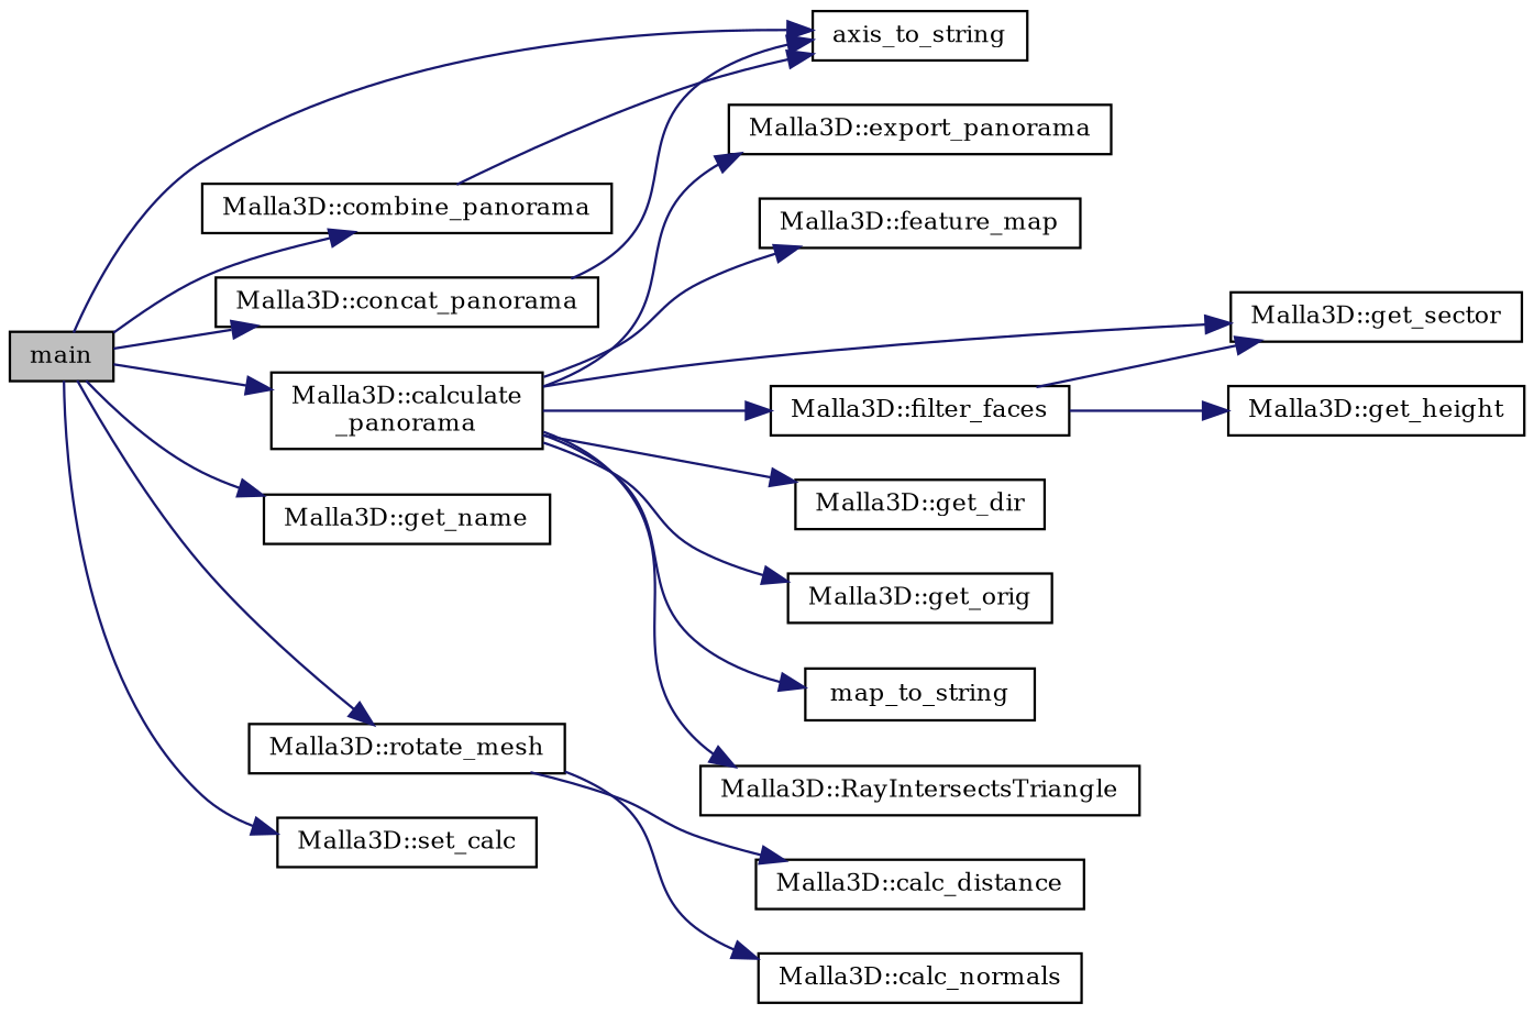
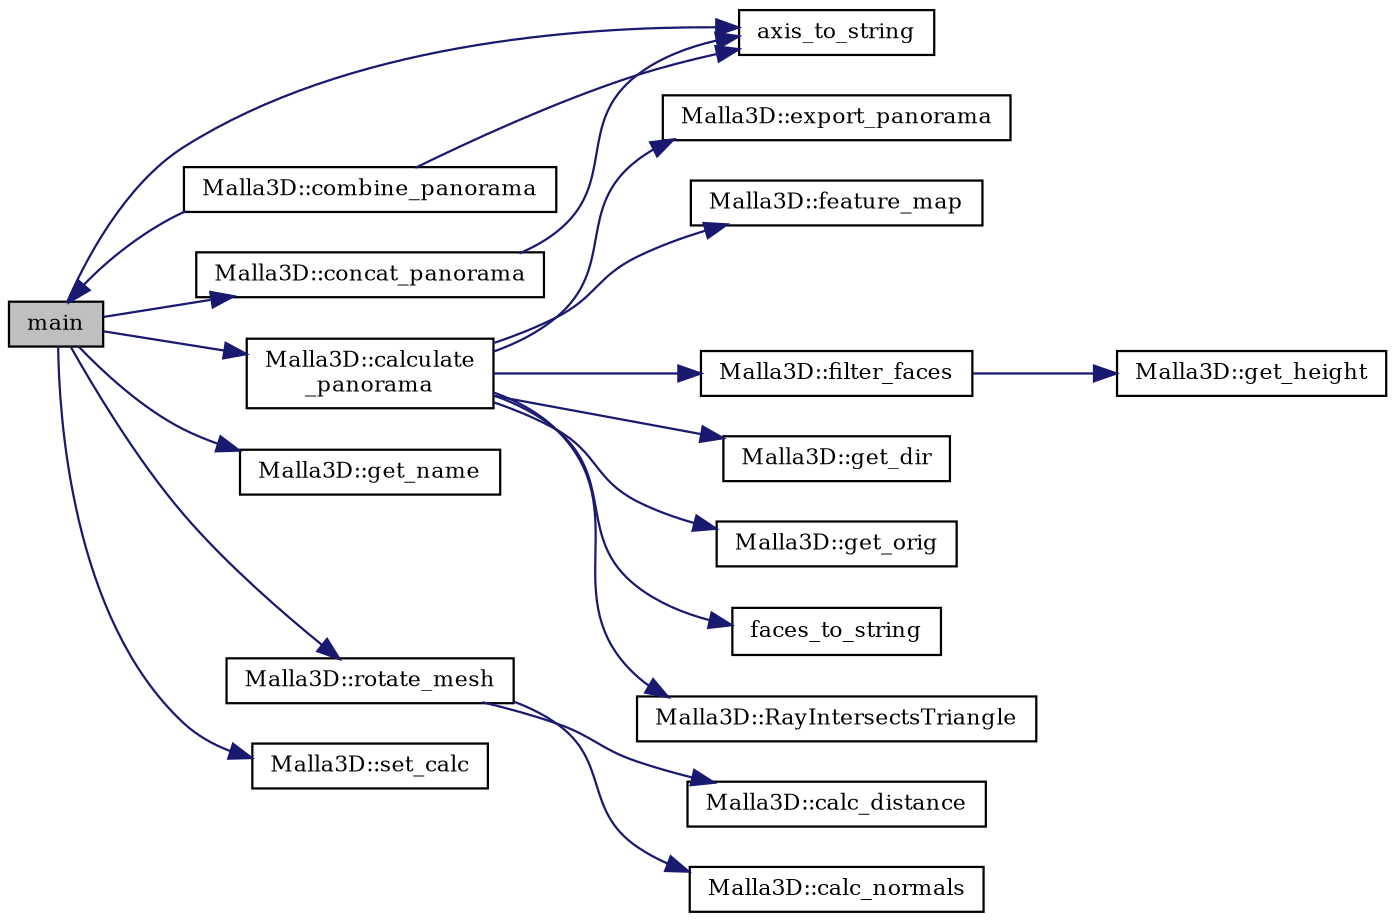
  digraph {
    fontname="DejaVu Serif"
    rankdir=LR
    node [color=black fillcolor=white fontname="DejaVu Serif" fontsize=10 shape=record style=filled]
    edge [color=midnightblue fontname="DejaVu Serif" fontsize=10 labelfontname=Helvetica labelfontsize=10 style=solid]
    n1 [fillcolor=grey75 fontcolor=black height=0.2 label=main width=0.4]
    n2 [height=0.2 label=axis_to_string width=0.4]
    n3 [height=0.2 label="Malla3D::calculate\l_panorama" width=0.4]
    n4 [height=0.2 label="Malla3D::combine_panorama" width=0.4]
    n5 [height=0.2 label="Malla3D::concat_panorama" width=0.4]
    n6 [height=0.2 label="Malla3D::get_name" width=0.4]
    n7 [height=0.2 label="Malla3D::rotate_mesh" width=0.4]
    n8 [height=0.2 label="Malla3D::set_calc" width=0.4]
    n9 [height=0.2 label="Malla3D::export_panorama" width=0.4]
    n10 [height=0.2 label="Malla3D::feature_map" width=0.4]
    n11 [height=0.2 label="Malla3D::filter_faces" width=0.4]
-   n12 [height=0.2 label="Malla3D::get_sector" width=0.4]
    n13 [height=0.2 label="Malla3D::get_dir" width=0.4]
    n14 [height=0.2 label="Malla3D::get_orig" width=0.4]
-   n15 [height=0.2 label=map_to_string width=0.4]
+   n15 [height=0.2 label=faces_to_string width=0.4]
    n16 [height=0.2 label="Malla3D::RayIntersectsTriangle" width=0.4]
    n17 [height=0.2 label="Malla3D::calc_distance" width=0.4]
    n18 [height=0.2 label="Malla3D::calc_normals" width=0.4]
    n19 [height=0.2 label="Malla3D::get_height" width=0.4]
    n1 -> n2
    n1 -> n3
-   n1 -> n4
+   n4 -> n1
    n1 -> n5
    n1 -> n6
    n1 -> n7
    n1 -> n8
    n3 -> n9
    n3 -> n10
    n3 -> n11
-   n3 -> n12
    n3 -> n13
    n3 -> n14
    n3 -> n15
    n3 -> n16
    n4 -> n2
    n5 -> n2
    n7 -> n17
    n7 -> n18
-   n11 -> n12
    n11 -> n19
  }
